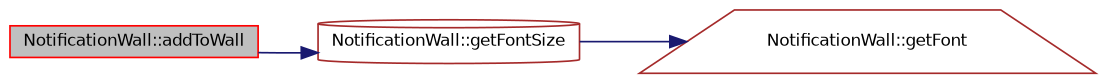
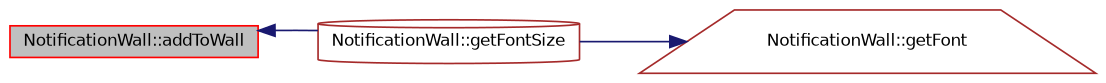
  digraph {
    rankdir=LR
    node [color=brown fillcolor=white fontname=Helvetica fontsize=10 style=filled]
    edge [color=midnightblue fontname=Helvetica fontsize=10 labelfontname=Helvetica labelfontsize=10 style=solid]
    n1 [color=red fillcolor=grey75 fontcolor=black height=0.2 label="NotificationWall::addToWall" shape=box width=0.4]
    n2 [height=0.2 label="NotificationWall::getFontSize" shape=cylinder width=0.4]
    n3 [height=0.2 label="NotificationWall::getFont" shape=trapezium width=0.4]
-   n1 -> n2
+   n2 -> n1
    n2 -> n3
  }
